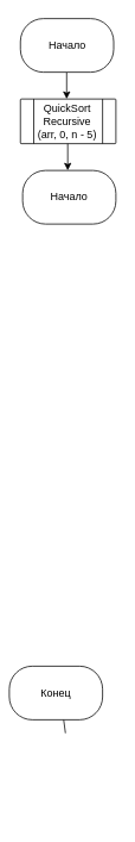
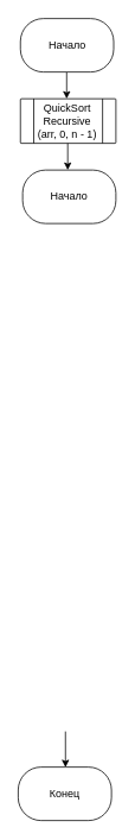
  <mxCell id="0" />
  <mxCell id="1" parent="0" />
  <mxCell id="2" value="" style="endArrow=classic;html=1;exitX=0.5;exitY=1;exitDx=0;exitDy=0;" edge="1" parent="1"><mxGeometry width="50" height="50" relative="1" as="geometry"><mxPoint x="74.58" y="80" as="sourcePoint" /><mxPoint x="74.58" y="110" as="targetPoint" /></mxGeometry></mxCell>
  <mxCell id="3" value="Начало" style="rounded=1;whiteSpace=wrap;html=1;arcSize=43;" vertex="1" parent="1"><mxGeometry x="22.5" y="20" width="105" height="60" as="geometry" /></mxCell>
  <mxCell id="4" value="" style="endArrow=classic;html=1;exitX=0.493;exitY=0.99;exitDx=0;exitDy=0;exitPerimeter=0;entryX=0.507;entryY=0.005;entryDx=0;entryDy=0;entryPerimeter=0;" edge="1" parent="1" target="5"><mxGeometry width="50" height="50" relative="1" as="geometry"><mxPoint x="73.2" y="820" as="sourcePoint" /><mxPoint x="73.68" y="860" as="targetPoint" /></mxGeometry></mxCell>
- <mxCell id="5" value="Конец" style="rounded=1;whiteSpace=wrap;html=1;arcSize=43;" vertex="1" parent="1"><mxGeometry x="10" y="745" width="105" height="60" as="geometry" /></mxCell>
+ <mxCell id="5" value="Конец" style="rounded=1;whiteSpace=wrap;html=1;arcSize=43;" vertex="1" parent="1"><mxGeometry x="20" y="860" width="105" height="60" as="geometry" /></mxCell>
  <mxCell id="6" value="" style="verticalLabelPosition=bottom;verticalAlign=top;html=1;shape=process;whiteSpace=wrap;rounded=1;size=0.14;arcSize=2;" vertex="1" parent="1"><mxGeometry x="22.5" y="110" width="107.5" height="50" as="geometry" /></mxCell>
- <mxCell id="7" value="&lt;span&gt;QuickSort&lt;br&gt;Recursive&lt;br&gt;(arr, 0, n - 5)&lt;/span&gt;" style="text;html=1;resizable=0;autosize=1;align=center;verticalAlign=middle;points=[];fillColor=none;strokeColor=none;rounded=0;" vertex="1" parent="1"><mxGeometry x="35" y="110" width="80" height="50" as="geometry" /></mxCell>
+ <mxCell id="7" value="&lt;span&gt;QuickSort&lt;br&gt;Recursive&lt;br&gt;(arr, 0, n - 1)&lt;/span&gt;" style="text;html=1;resizable=0;autosize=1;align=center;verticalAlign=middle;points=[];fillColor=none;strokeColor=none;rounded=0;" vertex="1" parent="1"><mxGeometry x="35" y="110" width="80" height="50" as="geometry" /></mxCell>
  <mxCell id="8" value="" style="endArrow=classic;html=1;exitX=0.5;exitY=1;exitDx=0;exitDy=0;" edge="1" parent="1"><mxGeometry width="50" height="50" relative="1" as="geometry"><mxPoint x="75.75" y="160" as="sourcePoint" /><mxPoint x="75.75" y="190" as="targetPoint" /></mxGeometry></mxCell>
  <mxCell id="9" value="Начало" style="rounded=1;whiteSpace=wrap;html=1;arcSize=43;" vertex="1" parent="1"><mxGeometry x="25" y="190" width="105" height="60" as="geometry" /></mxCell>
